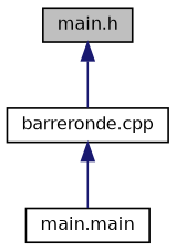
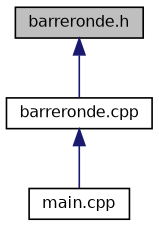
  digraph {
    node [color=black fillcolor=white fontname=Helvetica fontsize=10 shape=record style=filled]
    edge [color=midnightblue dir=back fontname=Helvetica fontsize=10 labelfontname=Helvetica labelfontsize=10 style=solid]
-   n1 [fillcolor=grey75 fontcolor=black height=0.2 label="main.h" width=0.4]
+   n1 [fillcolor=grey75 fontcolor=black height=0.2 label="barreronde.h" width=0.4]
    n2 [height=0.2 label="barreronde.cpp" width=0.4]
-   n3 [height=0.2 label="main.main" width=0.4]
+   n3 [height=0.2 label="main.cpp" width=0.4]
    n1 -> n2
    n2 -> n3
  }
